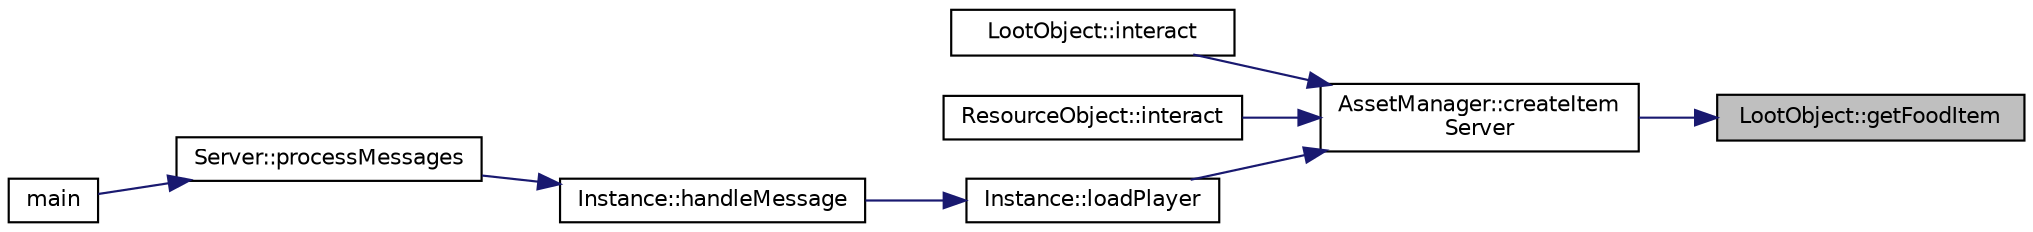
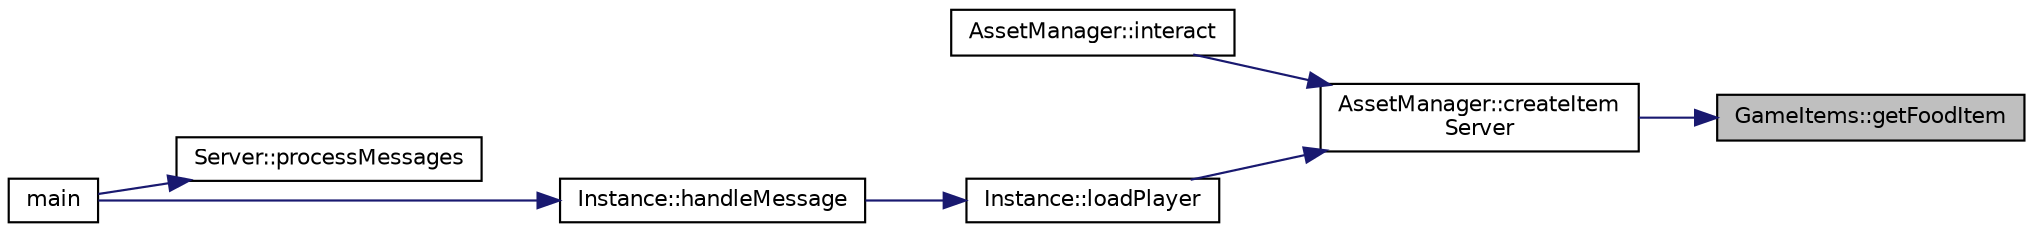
  digraph {
    rankdir=RL
    node [color=black fillcolor=white fontname=Helvetica fontsize=10 shape=record style=filled]
    edge [color=midnightblue dir=back fontname=Helvetica fontsize=10 labelfontname=Helvetica labelfontsize=10 style=solid]
-   n1 [fillcolor=grey75 fontcolor=black height=0.2 label="LootObject::getFoodItem" width=0.4]
+   n1 [fillcolor=grey75 fontcolor=black height=0.2 label="GameItems::getFoodItem" width=0.4]
    n2 [height=0.2 label="AssetManager::createItem\lServer" width=0.4]
-   n3 [height=0.2 label="LootObject::interact" width=0.4]
-   n4 [height=0.2 label="ResourceObject::interact" width=0.4]
+   n3 [height=0.2 label="AssetManager::interact" width=0.4]
    n5 [height=0.2 label="Instance::loadPlayer" width=0.4]
    n6 [height=0.2 label="Instance::handleMessage" width=0.4]
    n7 [height=0.2 label="Server::processMessages" width=0.4]
    n8 [height=0.2 label=main width=0.4]
    n1 -> n2
    n2 -> n3
-   n2 -> n4
    n2 -> n5
    n5 -> n6
-   n6 -> n7
+   n6 -> n8
    n7 -> n8
  }
